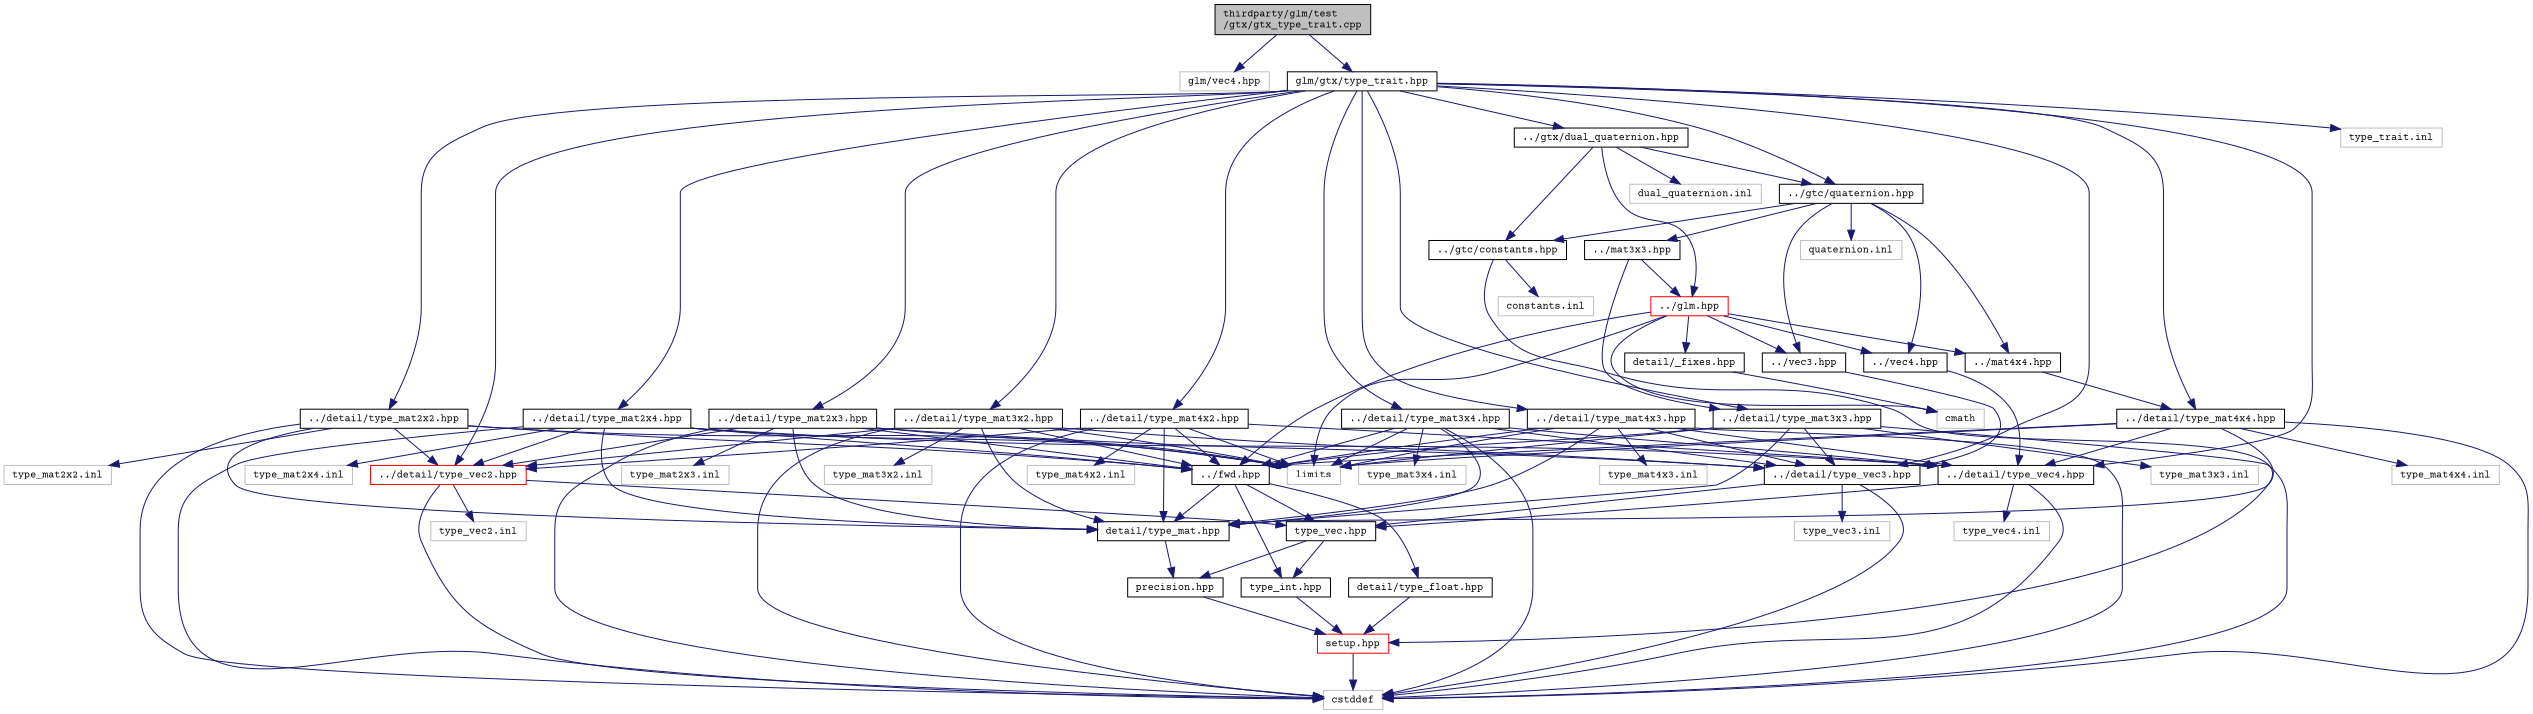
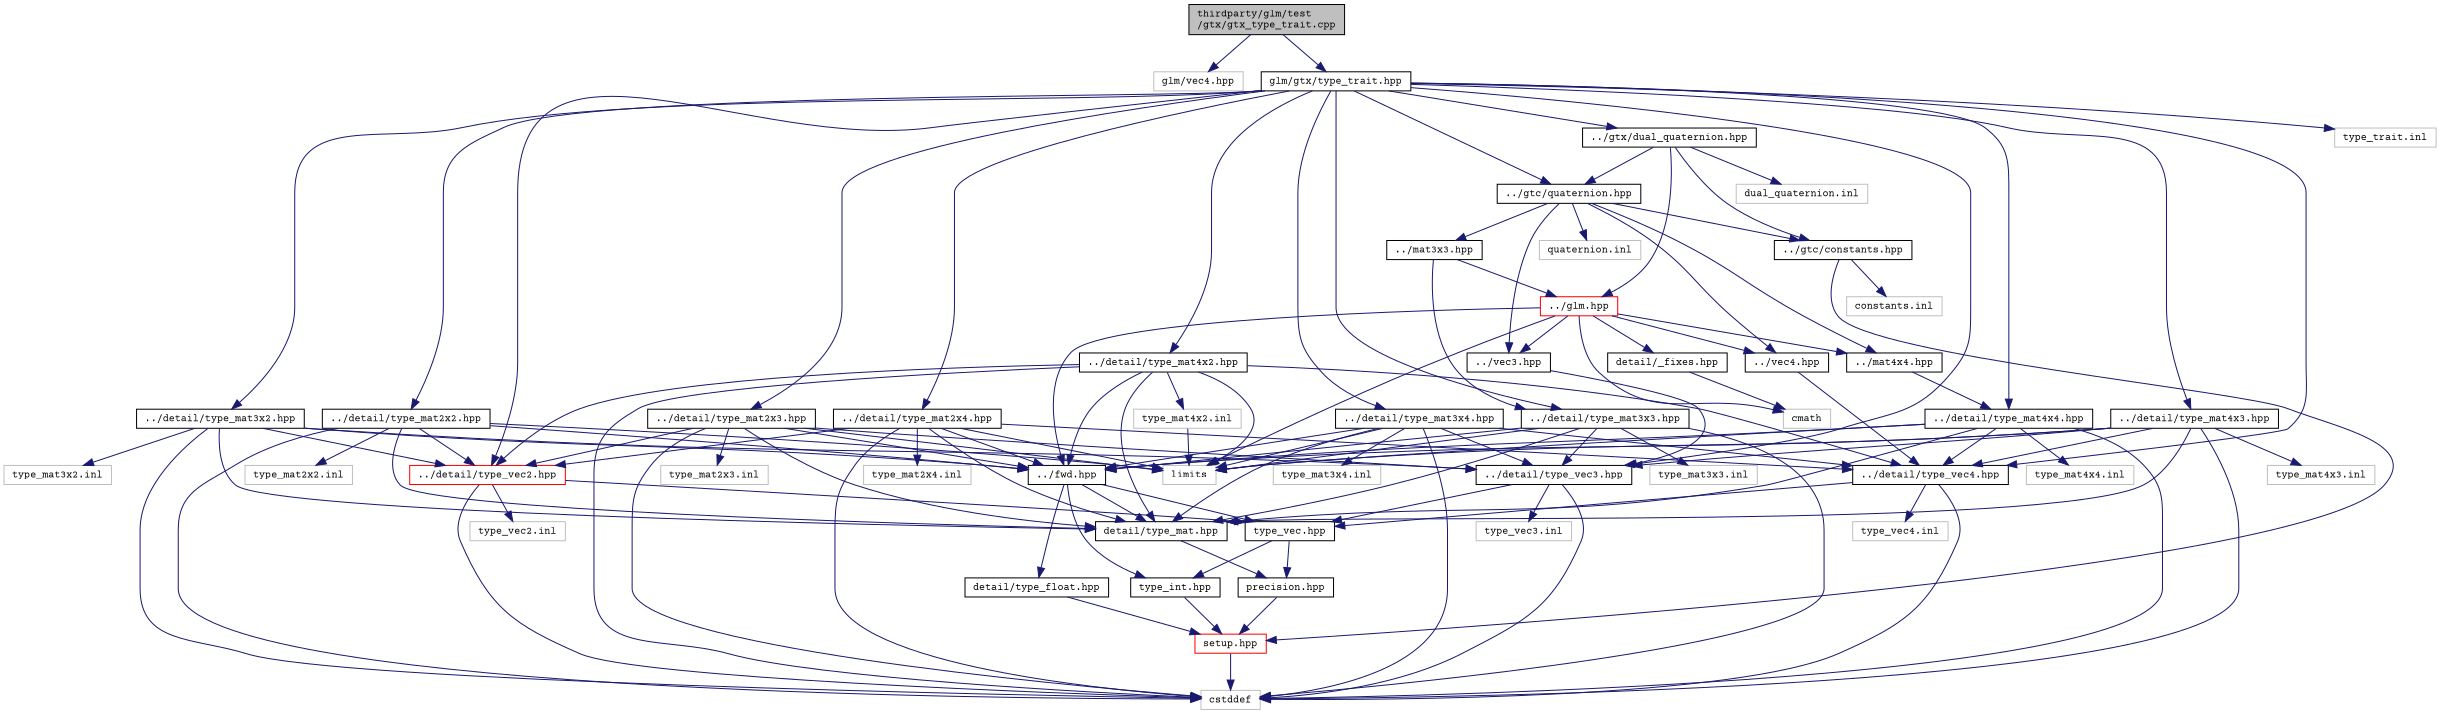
  digraph {
    fontname="Courier Prime"
    node [color=black fillcolor=white fontname="Courier Prime" fontsize=10 shape=record style=filled]
    edge [color=midnightblue fontname="Courier Prime" fontsize=10 labelfontname=Helvetica labelfontsize=10 style=solid]
    n1 [fillcolor=grey75 fontcolor=black height=0.2 label="thirdparty/glm/test\l/gtx/gtx_type_trait.cpp" width=0.4]
    n2 [color=grey75 height=0.2 label="glm/vec4.hpp" width=0.4]
    n3 [height=0.2 label="glm/gtx/type_trait.hpp" width=0.4]
    n4 [color=red height=0.2 label="../detail/type_vec2.hpp" width=0.4]
    n5 [height=0.2 label="../detail/type_vec3.hpp" width=0.4]
    n6 [height=0.2 label="../detail/type_vec4.hpp" width=0.4]
    n7 [height=0.2 label="../detail/type_mat2x2.hpp" width=0.4]
    n8 [height=0.2 label="../detail/type_mat2x3.hpp" width=0.4]
    n9 [height=0.2 label="../detail/type_mat2x4.hpp" width=0.4]
    n10 [height=0.2 label="../detail/type_mat3x2.hpp" width=0.4]
    n11 [height=0.2 label="../detail/type_mat3x3.hpp" width=0.4]
    n12 [height=0.2 label="../detail/type_mat3x4.hpp" width=0.4]
    n13 [height=0.2 label="../detail/type_mat4x2.hpp" width=0.4]
    n14 [height=0.2 label="../detail/type_mat4x3.hpp" width=0.4]
    n15 [height=0.2 label="../detail/type_mat4x4.hpp" width=0.4]
    n16 [height=0.2 label="../gtc/quaternion.hpp" width=0.4]
    n17 [height=0.2 label="../gtx/dual_quaternion.hpp" width=0.4]
    n18 [color=grey75 height=0.2 label="type_trait.inl" width=0.4]
    n19 [height=0.2 label="type_vec.hpp" width=0.4]
    n20 [color=grey75 height=0.2 label=cstddef width=0.4]
    n21 [color=grey75 height=0.2 label="type_vec2.inl" width=0.4]
    n22 [color=grey75 height=0.2 label="type_vec3.inl" width=0.4]
    n23 [color=grey75 height=0.2 label="type_vec4.inl" width=0.4]
    n24 [height=0.2 label="../fwd.hpp" width=0.4]
    n25 [height=0.2 label="detail/type_mat.hpp" width=0.4]
    n26 [color=grey75 height=0.2 label=limits width=0.4]
    n27 [color=grey75 height=0.2 label="type_mat2x2.inl" width=0.4]
    n28 [color=grey75 height=0.2 label="type_mat2x3.inl" width=0.4]
    n29 [color=grey75 height=0.2 label="type_mat2x4.inl" width=0.4]
    n30 [color=grey75 height=0.2 label="type_mat3x2.inl" width=0.4]
    n31 [color=grey75 height=0.2 label="type_mat3x3.inl" width=0.4]
    n32 [color=grey75 height=0.2 label="type_mat3x4.inl" width=0.4]
    n33 [color=grey75 height=0.2 label="type_mat4x2.inl" width=0.4]
    n34 [color=grey75 height=0.2 label="type_mat4x3.inl" width=0.4]
    n35 [color=grey75 height=0.2 label="type_mat4x4.inl" width=0.4]
    n36 [height=0.2 label="../mat3x3.hpp" width=0.4]
    n37 [height=0.2 label="../mat4x4.hpp" width=0.4]
    n38 [height=0.2 label="../vec3.hpp" width=0.4]
    n39 [height=0.2 label="../vec4.hpp" width=0.4]
    n40 [height=0.2 label="../gtc/constants.hpp" width=0.4]
    n41 [color=grey75 height=0.2 label="quaternion.inl" width=0.4]
    n42 [color=red height=0.2 label="../glm.hpp" width=0.4]
    n43 [color=grey75 height=0.2 label="dual_quaternion.inl" width=0.4]
    n44 [height=0.2 label="precision.hpp" width=0.4]
    n45 [height=0.2 label="type_int.hpp" width=0.4]
    n46 [color=red height=0.2 label="setup.hpp" width=0.4]
    n47 [height=0.2 label="detail/type_float.hpp" width=0.4]
    n48 [color=grey75 height=0.2 label="constants.inl" width=0.4]
    n49 [height=0.2 label="detail/_fixes.hpp" width=0.4]
    n50 [color=grey75 height=0.2 label=cmath width=0.4]
    n1 -> n2
    n1 -> n3
    n3 -> n4
    n3 -> n5
    n3 -> n6
    n3 -> n7
    n3 -> n8
    n3 -> n9
    n3 -> n10
    n3 -> n11
    n3 -> n12
    n3 -> n13
    n3 -> n14
    n3 -> n15
    n3 -> n16
    n3 -> n17
    n3 -> n18
    n4 -> n19
    n4 -> n20
    n4 -> n21
    n5 -> n19
    n5 -> n20
    n5 -> n22
    n6 -> n19
    n6 -> n20
    n6 -> n23
    n7 -> n4
    n7 -> n20
    n7 -> n24
    n7 -> n25
    n7 -> n26
    n7 -> n27
    n8 -> n4
    n8 -> n5
    n8 -> n20
    n8 -> n24
    n8 -> n25
    n8 -> n26
    n8 -> n28
    n9 -> n4
    n9 -> n6
    n9 -> n20
    n9 -> n24
    n9 -> n25
    n9 -> n26
    n9 -> n29
    n10 -> n4
    n10 -> n5
    n10 -> n20
    n10 -> n24
    n10 -> n25
-   n10 -> n26
+   n33 -> n26
    n10 -> n30
    n11 -> n5
    n11 -> n20
    n11 -> n24
    n11 -> n25
    n11 -> n26
    n11 -> n31
    n12 -> n5
    n12 -> n6
    n12 -> n20
    n12 -> n24
    n12 -> n25
    n12 -> n26
    n12 -> n32
    n13 -> n4
    n13 -> n6
    n13 -> n20
    n13 -> n24
    n13 -> n25
    n13 -> n26
    n13 -> n33
    n14 -> n5
    n14 -> n6
    n14 -> n20
    n14 -> n24
    n14 -> n25
    n14 -> n26
    n14 -> n34
    n15 -> n6
    n15 -> n20
    n15 -> n24
    n15 -> n25
    n15 -> n26
    n15 -> n35
    n16 -> n36
    n16 -> n37
    n16 -> n38
    n16 -> n39
    n16 -> n40
    n16 -> n41
    n17 -> n16
    n17 -> n40
    n17 -> n42
    n17 -> n43
    n19 -> n44
    n19 -> n45
    n24 -> n19
    n24 -> n25
    n24 -> n45
    n24 -> n47
    n25 -> n44
    n36 -> n11
    n36 -> n42
    n37 -> n15
    n38 -> n5
    n39 -> n6
    n40 -> n46
    n40 -> n48
    n42 -> n24
    n42 -> n26
    n42 -> n37
    n42 -> n38
    n42 -> n39
    n42 -> n49
    n42 -> n50
    n44 -> n46
    n45 -> n46
    n46 -> n20
    n47 -> n46
    n49 -> n50
  }
